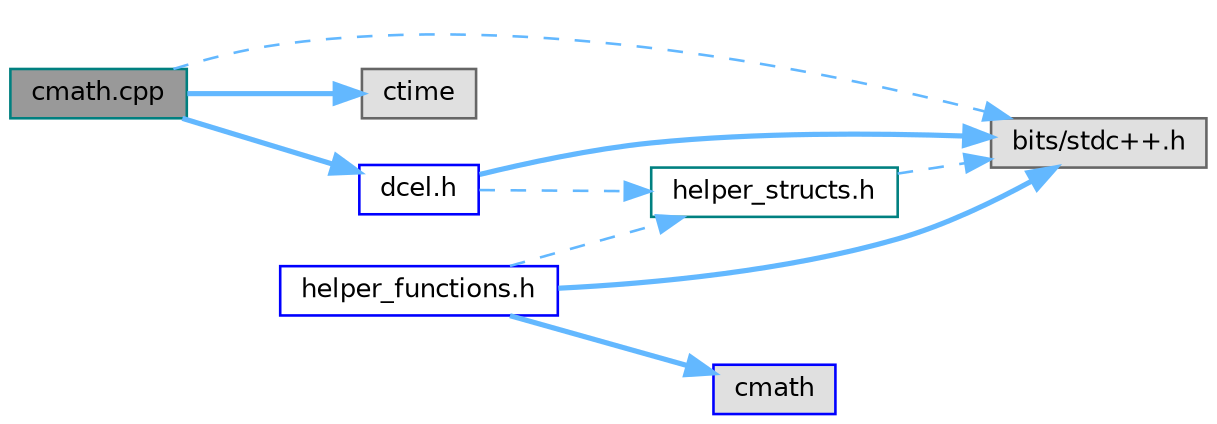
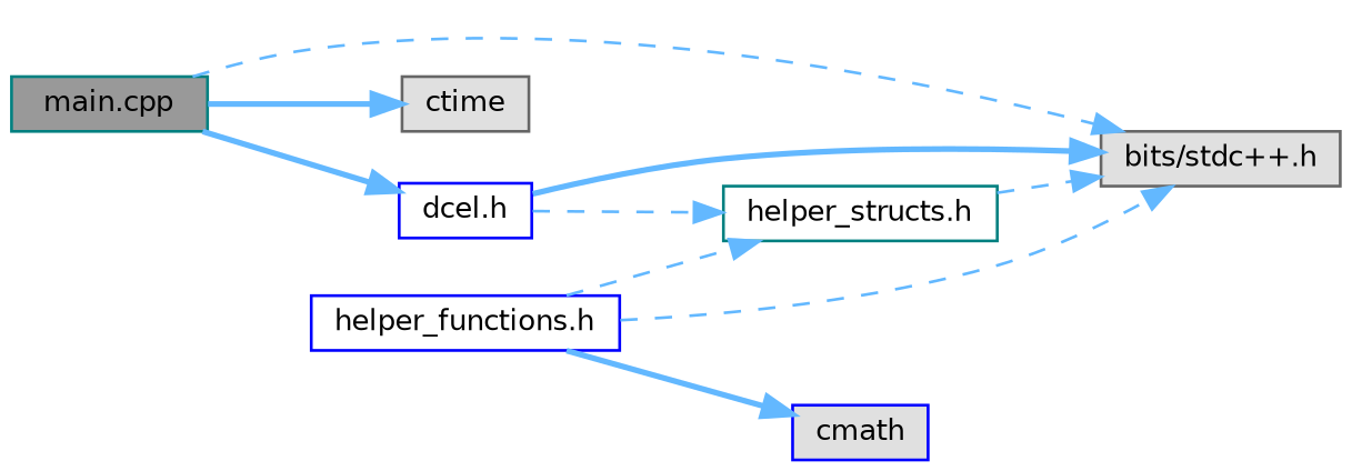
  digraph {
    rankdir=LR
    node [color=blue fillcolor="#E0E0E0" fontname=Helvetica fontsize=10 shape=box style=filled]
    edge [color=steelblue1 fontname=Helvetica fontsize=10 labelfontname=Helvetica labelfontsize=10 style=dashed]
-   n1 [color=teal fillcolor=grey60 fontcolor=black height=0.2 label="cmath.cpp" width=0.4]
+   n1 [color=teal fillcolor=grey60 fontcolor=black height=0.2 label="main.cpp" width=0.4]
    n2 [color=gray40 height=0.2 label="bits/stdc++.h" width=0.4]
    n3 [color=gray40 height=0.2 label=ctime width=0.4]
    n4 [fillcolor=white height=0.2 label="dcel.h" width=0.4]
    n5 [color=teal fillcolor=white height=0.2 label="helper_structs.h" width=0.4]
    n6 [fillcolor=white height=0.2 label="helper_functions.h" width=0.4]
    n7 [height=0.2 label=cmath width=0.4]
    n1 -> n2
    n1 -> n3 [style=bold]
    n1 -> n4 [style=bold]
    n4 -> n2 [style=bold]
    n4 -> n5
    n5 -> n2
-   n6 -> n2 [style=bold]
+   n6 -> n2
    n6 -> n5
    n6 -> n7 [style=bold]
  }
